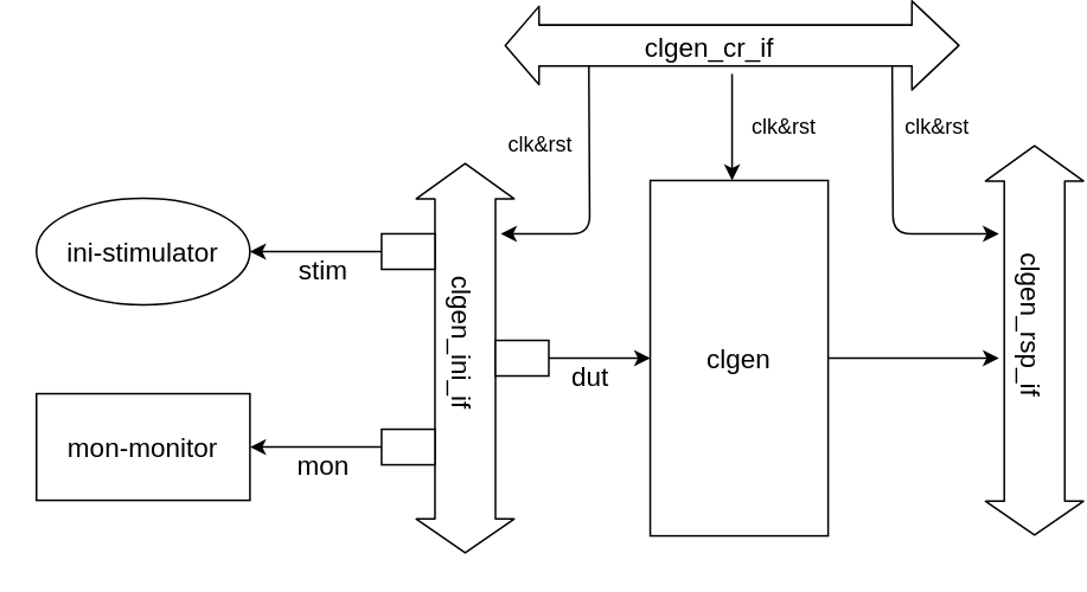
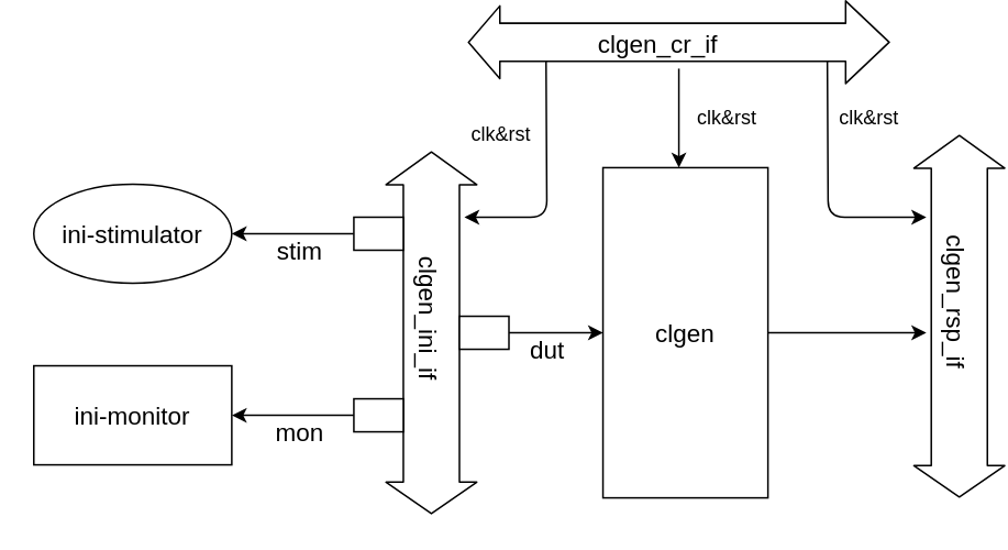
  <mxCell id="0" />
  <mxCell id="1" parent="0" />
  <mxCell id="2" style="edgeStyle=orthogonalEdgeStyle;rounded=0;orthogonalLoop=1;jettySize=auto;html=1;exitX=1;exitY=0.5;exitDx=0;exitDy=0;fontSize=15;" edge="1" parent="1" source="3"><mxGeometry relative="1" as="geometry"><mxPoint x="561" y="196" as="targetPoint" /></mxGeometry></mxCell>
  <mxCell id="3" value="&lt;font style=&quot;font-size: 15px&quot;&gt;clgen&lt;/font&gt;" style="rounded=0;whiteSpace=wrap;html=1;" vertex="1" parent="1"><mxGeometry x="365" y="96" width="100" height="200" as="geometry" /></mxCell>
  <mxCell id="4" value="" style="shape=flexArrow;endArrow=classic;startArrow=classic;html=1;endWidth=26;endSize=8.47;width=23;" edge="1" parent="1"><mxGeometry width="50" height="50" relative="1" as="geometry"><mxPoint x="283" y="20" as="sourcePoint" /><mxPoint x="539" y="20" as="targetPoint" /></mxGeometry></mxCell>
  <mxCell id="5" value="clgen_cr_if" style="edgeLabel;html=1;align=center;verticalAlign=middle;resizable=0;points=[];fontSize=15;" vertex="1" connectable="0" parent="4"><mxGeometry x="-0.15" y="-5" relative="1" as="geometry"><mxPoint x="5" y="-5" as="offset" /></mxGeometry></mxCell>
  <mxCell id="6" value="" style="shape=flexArrow;endArrow=classic;startArrow=classic;html=1;width=34;endSize=6.27;" edge="1" parent="1"><mxGeometry width="50" height="50" relative="1" as="geometry"><mxPoint x="261" y="306" as="sourcePoint" /><mxPoint x="261" y="86" as="targetPoint" /></mxGeometry></mxCell>
  <mxCell id="7" value="clgen_ini_if" style="edgeLabel;html=1;align=center;verticalAlign=middle;resizable=0;points=[];rotation=90;fontSize=15;" vertex="1" connectable="0" parent="6"><mxGeometry x="0.533" y="5" relative="1" as="geometry"><mxPoint x="5" y="49" as="offset" /></mxGeometry></mxCell>
  <mxCell id="8" value="ini-stimulator" style="ellipse;whiteSpace=wrap;html=1;fontSize=15;" vertex="1" parent="1"><mxGeometry x="20" y="106" width="120" height="60" as="geometry" /></mxCell>
- <mxCell id="9" value="mon-monitor" style="rounded=0;whiteSpace=wrap;html=1;fontSize=15;" vertex="1" parent="1"><mxGeometry x="20" y="216" width="120" height="60" as="geometry" /></mxCell>
+ <mxCell id="9" value="ini-monitor" style="rounded=0;whiteSpace=wrap;html=1;fontSize=15;" vertex="1" parent="1"><mxGeometry x="20" y="216" width="120" height="60" as="geometry" /></mxCell>
  <mxCell id="10" style="edgeStyle=orthogonalEdgeStyle;rounded=0;orthogonalLoop=1;jettySize=auto;html=1;exitX=0;exitY=0.5;exitDx=0;exitDy=0;entryX=1;entryY=0.5;entryDx=0;entryDy=0;fontSize=15;" edge="1" parent="1" source="11" target="8"><mxGeometry relative="1" as="geometry" /></mxCell>
  <mxCell id="11" value="" style="rounded=0;whiteSpace=wrap;html=1;fontSize=15;" vertex="1" parent="1"><mxGeometry x="214" y="126" width="30" height="20" as="geometry" /></mxCell>
  <mxCell id="12" style="edgeStyle=orthogonalEdgeStyle;rounded=0;orthogonalLoop=1;jettySize=auto;html=1;exitX=0;exitY=0.5;exitDx=0;exitDy=0;entryX=1;entryY=0.5;entryDx=0;entryDy=0;fontSize=15;" edge="1" parent="1" source="13" target="9"><mxGeometry relative="1" as="geometry" /></mxCell>
  <mxCell id="13" value="" style="rounded=0;whiteSpace=wrap;html=1;fontSize=15;" vertex="1" parent="1"><mxGeometry x="214" y="236" width="30" height="20" as="geometry" /></mxCell>
  <mxCell id="14" style="edgeStyle=orthogonalEdgeStyle;rounded=0;orthogonalLoop=1;jettySize=auto;html=1;entryX=0;entryY=0.5;entryDx=0;entryDy=0;fontSize=15;" edge="1" parent="1" source="15" target="3"><mxGeometry relative="1" as="geometry" /></mxCell>
  <mxCell id="15" value="" style="rounded=0;whiteSpace=wrap;html=1;fontSize=15;" vertex="1" parent="1"><mxGeometry x="278" y="186" width="30" height="20" as="geometry" /></mxCell>
  <mxCell id="16" value="stim" style="text;html=1;align=center;verticalAlign=middle;resizable=0;points=[];autosize=1;fontSize=15;" vertex="1" parent="1"><mxGeometry x="161" y="136" width="40" height="20" as="geometry" /></mxCell>
  <mxCell id="17" value="mon" style="text;html=1;align=center;verticalAlign=middle;resizable=0;points=[];autosize=1;fontSize=15;" vertex="1" parent="1"><mxGeometry x="161" y="246" width="40" height="20" as="geometry" /></mxCell>
  <mxCell id="18" value="dut" style="text;html=1;align=center;verticalAlign=middle;resizable=0;points=[];autosize=1;fontSize=15;" vertex="1" parent="1"><mxGeometry x="311" y="196" width="40" height="20" as="geometry" /></mxCell>
  <mxCell id="19" value="" style="shape=flexArrow;endArrow=classic;startArrow=classic;html=1;width=34;endSize=6.27;" edge="1" parent="1"><mxGeometry width="50" height="50" relative="1" as="geometry"><mxPoint x="581" y="296" as="sourcePoint" /><mxPoint x="581" y="76" as="targetPoint" /></mxGeometry></mxCell>
  <mxCell id="20" value="clgen_rsp_if" style="edgeLabel;html=1;align=center;verticalAlign=middle;resizable=0;points=[];rotation=90;fontSize=15;" vertex="1" connectable="0" parent="19"><mxGeometry x="0.533" y="5" relative="1" as="geometry"><mxPoint x="5" y="49" as="offset" /></mxGeometry></mxCell>
  <mxCell id="21" value="" style="endArrow=classic;html=1;fontSize=15;" edge="1" parent="1"><mxGeometry width="50" height="50" relative="1" as="geometry"><mxPoint x="411" y="36" as="sourcePoint" /><mxPoint x="411" y="96" as="targetPoint" /></mxGeometry></mxCell>
  <mxCell id="22" value="clk&amp;amp;rst" style="text;html=1;align=center;verticalAlign=middle;resizable=0;points=[];autosize=1;fontSize=12;" vertex="1" parent="1"><mxGeometry x="415" y="56" width="50" height="20" as="geometry" /></mxCell>
  <mxCell id="23" value="" style="endArrow=classic;html=1;fontSize=12;" edge="1" parent="1"><mxGeometry width="50" height="50" relative="1" as="geometry"><mxPoint x="330.5" y="31" as="sourcePoint" /><mxPoint x="281" y="126" as="targetPoint" /><Array as="points"><mxPoint x="331" y="126" /></Array></mxGeometry></mxCell>
  <mxCell id="24" value="" style="endArrow=classic;html=1;fontSize=12;" edge="1" parent="1"><mxGeometry width="50" height="50" relative="1" as="geometry"><mxPoint x="501" y="31" as="sourcePoint" /><mxPoint x="561" y="126" as="targetPoint" /><Array as="points"><mxPoint x="501.5" y="126" /></Array></mxGeometry></mxCell>
  <mxCell id="25" value="clk&amp;amp;rst" style="text;html=1;align=center;verticalAlign=middle;resizable=0;points=[];autosize=1;fontSize=12;" vertex="1" parent="1"><mxGeometry x="278" y="66" width="50" height="20" as="geometry" /></mxCell>
  <mxCell id="26" value="clk&amp;amp;rst" style="text;html=1;align=center;verticalAlign=middle;resizable=0;points=[];autosize=1;fontSize=12;" vertex="1" parent="1"><mxGeometry x="501" y="56" width="50" height="20" as="geometry" /></mxCell>
